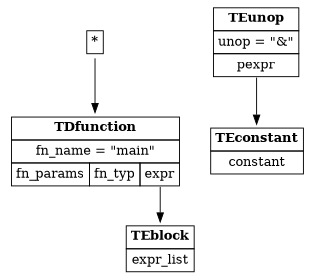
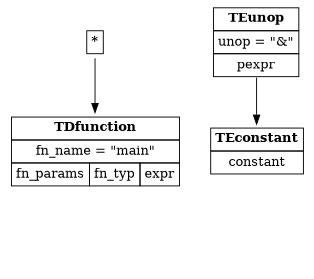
  digraph {
    node [shape=plaintext]
    n1 [label=<<table border='0' cellborder='1' cellspacing='0' cellpadding='4'><tr ><td colspan = '1'><b >*</b></td></tr></table>>]
    n2 [label=<<table border='0' cellborder='1' cellspacing='0' cellpadding='4'><tr ><td colspan = '3'><b >TDfunction</b></td></tr><tr ><td colspan = '3'>fn_name = "main"</td></tr><tr ><td port='fn_params'>fn_params</td><td port='fn_typ'>fn_typ</td><td port='expr'>expr</td></tr></table>>]
-   n3 [label=<<table border='0' cellborder='1' cellspacing='0' cellpadding='4'><tr ><td colspan = '1'><b >TEblock</b></td></tr><tr ><td port='expr_list'>expr_list</td></tr></table>>]
    n4 [label=<<table border='0' cellborder='1' cellspacing='0' cellpadding='4'><tr ><td colspan = '1'><b >TEunop</b></td></tr><tr ><td colspan = '1'>unop = "&amp;"</td></tr><tr ><td port='pexpr'>pexpr</td></tr></table>>]
    n5 [label=<<table border='0' cellborder='1' cellspacing='0' cellpadding='4'><tr ><td colspan = '1'><b >TEconstant</b></td></tr><tr ><td port='constant'>constant</td></tr></table>>]
    n1 -> n2
-   n2 -> n3 [tailport=expr]
    n4 -> n5 [tailport=pexpr]
  }
